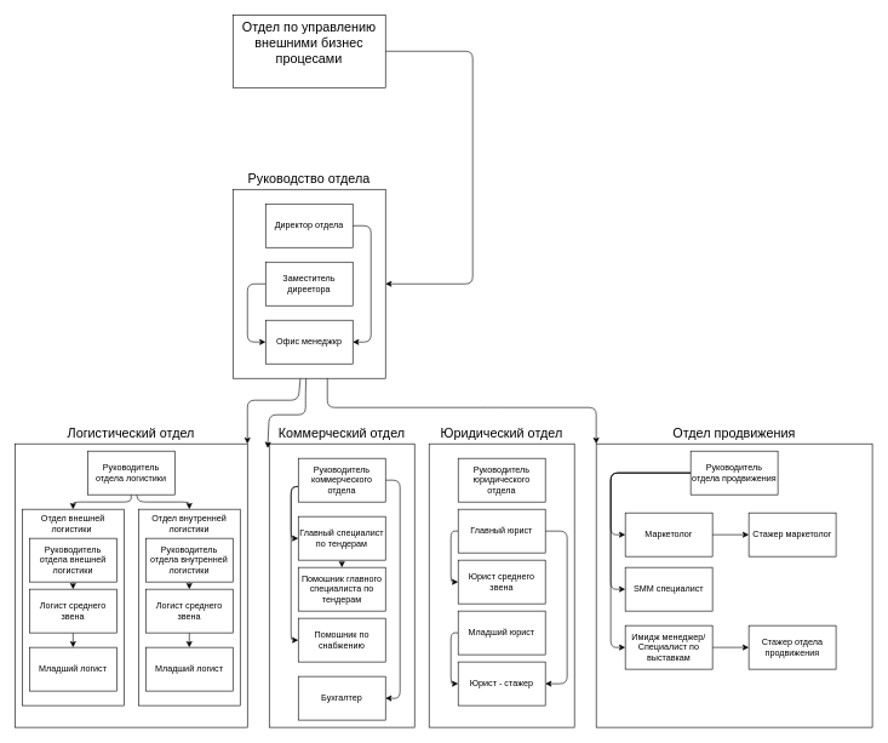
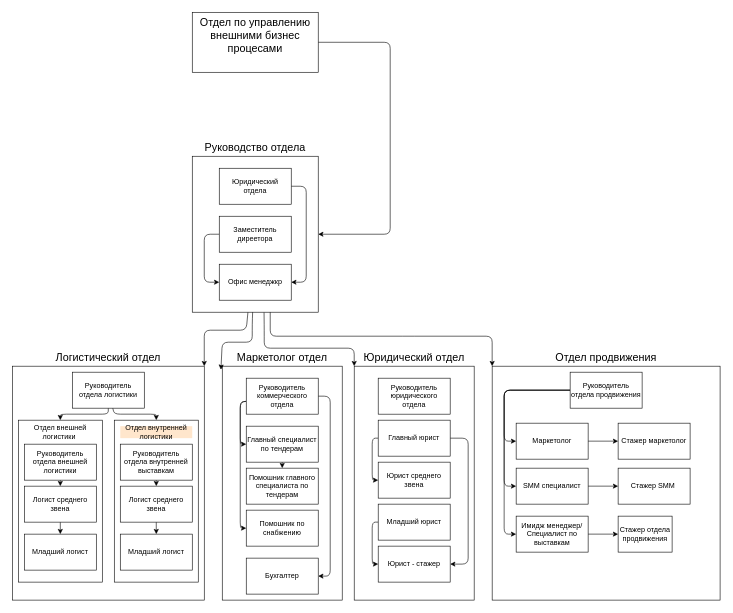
  <mxCell id="0" />
  <mxCell id="1" parent="0" />
  <mxCell id="2" style="edgeStyle=none;html=1;entryX=1;entryY=0.5;entryDx=0;entryDy=0;" parent="1" source="3" target="7" edge="1"><mxGeometry relative="1" as="geometry"><mxPoint x="640" y="70" as="targetPoint" /><Array as="points"><mxPoint x="650" y="70" /><mxPoint x="650" y="390" /></Array></mxGeometry></mxCell>
  <mxCell id="3" value="Отдел по управлению внешними бизнес процесами&lt;div&gt;&lt;br&gt;&lt;/div&gt;" style="rounded=0;whiteSpace=wrap;html=1;fontSize=18;" parent="1" vertex="1"><mxGeometry x="320" y="20" width="210" height="100" as="geometry" /></mxCell>
+ <mxCell id="4" style="edgeStyle=none;html=1;entryX=0;entryY=0;entryDx=0;entryDy=0;exitX=0.57;exitY=1.001;exitDx=0;exitDy=0;exitPerimeter=0;" parent="1" source="7" target="15" edge="1"><mxGeometry relative="1" as="geometry"><Array as="points"><mxPoint x="440" y="550" /><mxPoint x="440" y="580" /><mxPoint x="590" y="580" /></Array></mxGeometry></mxCell>
  <mxCell id="5" style="edgeStyle=none;html=1;entryX=0;entryY=0;entryDx=0;entryDy=0;exitX=0.619;exitY=0.992;exitDx=0;exitDy=0;exitPerimeter=0;" parent="1" source="7" target="16" edge="1"><mxGeometry relative="1" as="geometry"><Array as="points"><mxPoint x="450" y="560" /><mxPoint x="680" y="560" /><mxPoint x="820" y="560" /></Array></mxGeometry></mxCell>
  <mxCell id="6" style="edgeStyle=none;html=1;entryX=1;entryY=0;entryDx=0;entryDy=0;" parent="1" source="7" target="13" edge="1"><mxGeometry relative="1" as="geometry"><Array as="points"><mxPoint x="410" y="550" /><mxPoint x="340" y="550" /></Array></mxGeometry></mxCell>
  <mxCell id="7" value="Руководство отдела" style="rounded=0;whiteSpace=wrap;html=1;fontSize=18;labelPosition=center;verticalLabelPosition=top;align=center;verticalAlign=bottom;labelBorderColor=none;" parent="1" vertex="1"><mxGeometry x="320" y="260" width="210" height="260" as="geometry" /></mxCell>
  <mxCell id="8" style="edgeStyle=none;html=1;entryX=1;entryY=0.5;entryDx=0;entryDy=0;" parent="1" source="9" target="12" edge="1"><mxGeometry relative="1" as="geometry"><Array as="points"><mxPoint x="510" y="310" /><mxPoint x="510" y="470" /></Array></mxGeometry></mxCell>
- <mxCell id="9" value="Директор отдела" style="rounded=0;whiteSpace=wrap;html=1;" parent="1" vertex="1"><mxGeometry x="365" y="280" width="120" height="60" as="geometry" /></mxCell>
+ <mxCell id="9" value="Юридический отдела" style="rounded=0;whiteSpace=wrap;html=1;" parent="1" vertex="1"><mxGeometry x="365" y="280" width="120" height="60" as="geometry" /></mxCell>
  <mxCell id="10" style="edgeStyle=none;html=1;exitX=0;exitY=0.5;exitDx=0;exitDy=0;entryX=0;entryY=0.5;entryDx=0;entryDy=0;" parent="1" source="11" target="12" edge="1"><mxGeometry relative="1" as="geometry"><Array as="points"><mxPoint x="340" y="390" /><mxPoint x="340" y="470" /></Array></mxGeometry></mxCell>
  <mxCell id="11" value="Заместитель диреетора" style="rounded=0;whiteSpace=wrap;html=1;" parent="1" vertex="1"><mxGeometry x="365" y="360" width="120" height="60" as="geometry" /></mxCell>
  <mxCell id="12" value="Офис менеджкр" style="rounded=0;whiteSpace=wrap;html=1;" parent="1" vertex="1"><mxGeometry x="365" y="440" width="120" height="60" as="geometry" /></mxCell>
  <mxCell id="13" value="Логистический отдел" style="rounded=0;whiteSpace=wrap;html=1;labelPosition=center;verticalLabelPosition=top;align=center;verticalAlign=bottom;fontSize=18;" parent="1" vertex="1"><mxGeometry x="20" y="610" width="320" height="390" as="geometry" /></mxCell>
- <mxCell id="14" value="Коммерческий отдел" style="rounded=0;whiteSpace=wrap;html=1;fontSize=18;labelPosition=center;verticalLabelPosition=top;align=center;verticalAlign=bottom;" parent="1" vertex="1"><mxGeometry x="370" y="610" width="200" height="390" as="geometry" /></mxCell>
+ <mxCell id="14" value="Маркетолог отдел" style="rounded=0;whiteSpace=wrap;html=1;fontSize=18;labelPosition=center;verticalLabelPosition=top;align=center;verticalAlign=bottom;" parent="1" vertex="1"><mxGeometry x="370" y="610" width="200" height="390" as="geometry" /></mxCell>
  <mxCell id="15" value="Юридический отдел" style="rounded=0;whiteSpace=wrap;html=1;fontSize=18;labelPosition=center;verticalLabelPosition=top;align=center;verticalAlign=bottom;" parent="1" vertex="1"><mxGeometry x="590" y="610" width="200" height="390" as="geometry" /></mxCell>
  <mxCell id="16" value="Отдел продвижения" style="rounded=0;whiteSpace=wrap;html=1;fontSize=18;labelPosition=center;verticalLabelPosition=top;align=center;verticalAlign=bottom;" parent="1" vertex="1"><mxGeometry x="820" y="610" width="380" height="390" as="geometry" /></mxCell>
  <mxCell id="17" style="edgeStyle=none;html=1;entryX=0.5;entryY=0;entryDx=0;entryDy=0;" parent="1" source="19" target="37" edge="1"><mxGeometry relative="1" as="geometry"><Array as="points"><mxPoint x="180" y="690" /><mxPoint x="100" y="690" /></Array></mxGeometry></mxCell>
  <mxCell id="18" style="edgeStyle=none;html=1;entryX=0.5;entryY=0;entryDx=0;entryDy=0;" parent="1" source="19" target="38" edge="1"><mxGeometry relative="1" as="geometry"><Array as="points"><mxPoint x="190" y="690" /><mxPoint x="260" y="690" /></Array></mxGeometry></mxCell>
  <mxCell id="19" value="Руководитель отдела логистики" style="rounded=0;whiteSpace=wrap;html=1;" parent="1" vertex="1"><mxGeometry x="120" y="620" width="120" height="60" as="geometry" /></mxCell>
  <mxCell id="20" style="edgeStyle=none;html=1;entryX=0;entryY=0.5;entryDx=0;entryDy=0;" parent="1" source="23" target="52" edge="1"><mxGeometry relative="1" as="geometry"><Array as="points"><mxPoint x="400" y="670" /><mxPoint x="400" y="740" /></Array></mxGeometry></mxCell>
  <mxCell id="21" style="edgeStyle=none;html=1;entryX=1;entryY=0.5;entryDx=0;entryDy=0;" parent="1" source="23" target="53" edge="1"><mxGeometry relative="1" as="geometry"><Array as="points"><mxPoint x="550" y="660" /><mxPoint x="550" y="960" /></Array></mxGeometry></mxCell>
  <mxCell id="22" style="edgeStyle=none;html=1;entryX=0;entryY=0.5;entryDx=0;entryDy=0;" edge="1" parent="1" source="23" target="64"><mxGeometry relative="1" as="geometry"><Array as="points"><mxPoint x="400" y="670" /><mxPoint x="400" y="880" /></Array></mxGeometry></mxCell>
  <mxCell id="23" value="Руководитель коммерческого отдела" style="rounded=0;whiteSpace=wrap;html=1;" parent="1" vertex="1"><mxGeometry x="410" y="630" width="120" height="60" as="geometry" /></mxCell>
  <mxCell id="24" value="Руководитель юридического отдела" style="rounded=0;whiteSpace=wrap;html=1;" parent="1" vertex="1"><mxGeometry x="630" y="630" width="120" height="60" as="geometry" /></mxCell>
  <mxCell id="25" style="edgeStyle=none;html=1;entryX=0;entryY=0.5;entryDx=0;entryDy=0;" parent="1" source="28" target="56" edge="1"><mxGeometry relative="1" as="geometry"><Array as="points"><mxPoint x="840" y="650" /><mxPoint x="840" y="735" /></Array></mxGeometry></mxCell>
  <mxCell id="26" style="edgeStyle=none;html=1;entryX=0;entryY=0.5;entryDx=0;entryDy=0;" parent="1" source="28" target="58" edge="1"><mxGeometry relative="1" as="geometry"><Array as="points"><mxPoint x="840" y="650" /><mxPoint x="840" y="810" /></Array></mxGeometry></mxCell>
  <mxCell id="27" style="edgeStyle=none;html=1;entryX=0;entryY=0.5;entryDx=0;entryDy=0;" parent="1" source="28" target="60" edge="1"><mxGeometry relative="1" as="geometry"><Array as="points"><mxPoint x="840" y="650" /><mxPoint x="840" y="890" /></Array></mxGeometry></mxCell>
  <mxCell id="28" value="Руководитель отдела продвижения" style="rounded=0;whiteSpace=wrap;html=1;" parent="1" vertex="1"><mxGeometry x="950" y="620" width="120" height="60" as="geometry" /></mxCell>
  <mxCell id="29" style="edgeStyle=none;html=1;exitX=0;exitY=0.5;exitDx=0;exitDy=0;entryX=0;entryY=0.5;entryDx=0;entryDy=0;" parent="1" source="31" target="32" edge="1"><mxGeometry relative="1" as="geometry"><Array as="points"><mxPoint x="620" y="730" /><mxPoint x="620" y="800" /></Array></mxGeometry></mxCell>
  <mxCell id="30" style="edgeStyle=none;html=1;exitX=1;exitY=0.5;exitDx=0;exitDy=0;entryX=1;entryY=0.5;entryDx=0;entryDy=0;" parent="1" source="31" target="35" edge="1"><mxGeometry relative="1" as="geometry"><Array as="points"><mxPoint x="780" y="730" /><mxPoint x="780" y="940" /></Array></mxGeometry></mxCell>
  <mxCell id="31" value="Главный юрист" style="rounded=0;whiteSpace=wrap;html=1;" parent="1" vertex="1"><mxGeometry x="630" y="700" width="120" height="60" as="geometry" /></mxCell>
  <mxCell id="32" value="Юрист среднего звена" style="rounded=0;whiteSpace=wrap;html=1;" parent="1" vertex="1"><mxGeometry x="630" y="770" width="120" height="60" as="geometry" /></mxCell>
  <mxCell id="33" style="edgeStyle=none;html=1;entryX=0;entryY=0.5;entryDx=0;entryDy=0;" parent="1" source="34" target="35" edge="1"><mxGeometry relative="1" as="geometry"><Array as="points"><mxPoint x="620" y="870" /><mxPoint x="620" y="940" /></Array></mxGeometry></mxCell>
  <mxCell id="34" value="Младший юрист" style="rounded=0;whiteSpace=wrap;html=1;" parent="1" vertex="1"><mxGeometry x="630" y="840" width="120" height="60" as="geometry" /></mxCell>
  <mxCell id="35" value="Юрист - стажер" style="rounded=0;whiteSpace=wrap;html=1;" parent="1" vertex="1"><mxGeometry x="630" y="910" width="120" height="60" as="geometry" /></mxCell>
  <mxCell id="36" style="edgeStyle=none;html=1;entryX=-0.011;entryY=0.015;entryDx=0;entryDy=0;entryPerimeter=0;" parent="1" source="7" target="14" edge="1"><mxGeometry relative="1" as="geometry"><Array as="points"><mxPoint x="420" y="540" /><mxPoint x="420" y="570" /><mxPoint x="370" y="570" /></Array></mxGeometry></mxCell>
  <mxCell id="37" value="" style="rounded=0;whiteSpace=wrap;html=1;" parent="1" vertex="1"><mxGeometry x="30" y="700" width="140" height="270" as="geometry" /></mxCell>
  <mxCell id="38" value="" style="rounded=0;whiteSpace=wrap;html=1;" parent="1" vertex="1"><mxGeometry x="190" y="700" width="140" height="270" as="geometry" /></mxCell>
  <mxCell id="39" value="Отдел внешней логистики&amp;nbsp;" style="rounded=0;whiteSpace=wrap;html=1;strokeColor=none;" parent="1" vertex="1"><mxGeometry x="40" y="705" width="120" height="30" as="geometry" /></mxCell>
- <mxCell id="40" value="Отдел внутренней логистики" style="rounded=0;whiteSpace=wrap;html=1;strokeColor=none;" parent="1" vertex="1"><mxGeometry x="200" y="710" width="120" height="20" as="geometry" /></mxCell>
+ <mxCell id="40" value="Отдел внутренней логистики" style="rounded=0;whiteSpace=wrap;html=1;strokeColor=none;fillColor=#ffe6cc;" parent="1" vertex="1"><mxGeometry x="200" y="710" width="120" height="20" as="geometry" /></mxCell>
  <mxCell id="41" style="edgeStyle=none;html=1;entryX=0.5;entryY=0;entryDx=0;entryDy=0;" parent="1" source="42" target="46" edge="1"><mxGeometry relative="1" as="geometry" /></mxCell>
  <mxCell id="42" value="Руководитель отдела внешней логистики" style="rounded=0;whiteSpace=wrap;html=1;" parent="1" vertex="1"><mxGeometry x="40" y="740" width="120" height="60" as="geometry" /></mxCell>
  <mxCell id="43" style="edgeStyle=none;html=1;entryX=0.5;entryY=0;entryDx=0;entryDy=0;" parent="1" source="44" target="48" edge="1"><mxGeometry relative="1" as="geometry" /></mxCell>
- <mxCell id="44" value="Руководитель отдела внутренней логистики" style="rounded=0;whiteSpace=wrap;html=1;" parent="1" vertex="1"><mxGeometry x="200" y="740" width="120" height="60" as="geometry" /></mxCell>
+ <mxCell id="44" value="Руководитель отдела внутренней выставкам" style="rounded=0;whiteSpace=wrap;html=1;" parent="1" vertex="1"><mxGeometry x="200" y="740" width="120" height="60" as="geometry" /></mxCell>
  <mxCell id="45" style="edgeStyle=none;html=1;entryX=0.5;entryY=0;entryDx=0;entryDy=0;" parent="1" source="46" target="49" edge="1"><mxGeometry relative="1" as="geometry" /></mxCell>
  <mxCell id="46" value="Логист среднего звена" style="rounded=0;whiteSpace=wrap;html=1;" parent="1" vertex="1"><mxGeometry x="40" y="810" width="120" height="60" as="geometry" /></mxCell>
  <mxCell id="47" style="edgeStyle=none;html=1;entryX=0.5;entryY=0;entryDx=0;entryDy=0;" parent="1" source="48" target="50" edge="1"><mxGeometry relative="1" as="geometry" /></mxCell>
  <mxCell id="48" value="Логист среднего звена" style="rounded=0;whiteSpace=wrap;html=1;" parent="1" vertex="1"><mxGeometry x="200" y="810" width="120" height="60" as="geometry" /></mxCell>
  <mxCell id="49" value="Младший логист" style="rounded=0;whiteSpace=wrap;html=1;" parent="1" vertex="1"><mxGeometry x="40" y="890" width="120" height="60" as="geometry" /></mxCell>
  <mxCell id="50" value="Младший логист" style="rounded=0;whiteSpace=wrap;html=1;" parent="1" vertex="1"><mxGeometry x="200" y="890" width="120" height="60" as="geometry" /></mxCell>
  <mxCell id="51" style="edgeStyle=none;html=1;entryX=0.5;entryY=0;entryDx=0;entryDy=0;" parent="1" source="52" target="54" edge="1"><mxGeometry relative="1" as="geometry" /></mxCell>
  <mxCell id="52" value="Главный специалист по тендерам" style="rounded=0;whiteSpace=wrap;html=1;" parent="1" vertex="1"><mxGeometry x="410" y="710" width="120" height="60" as="geometry" /></mxCell>
  <mxCell id="53" value="Бухгалтер" style="rounded=0;whiteSpace=wrap;html=1;" parent="1" vertex="1"><mxGeometry x="410" y="930" width="120" height="60" as="geometry" /></mxCell>
  <mxCell id="54" value="Помошник главного специалиста по тендерам" style="rounded=0;whiteSpace=wrap;html=1;" parent="1" vertex="1"><mxGeometry x="410" y="780" width="120" height="60" as="geometry" /></mxCell>
  <mxCell id="55" style="edgeStyle=none;html=1;entryX=0;entryY=0.5;entryDx=0;entryDy=0;" parent="1" source="56" target="61" edge="1"><mxGeometry relative="1" as="geometry" /></mxCell>
  <mxCell id="56" value="Маркетолог" style="rounded=0;whiteSpace=wrap;html=1;" parent="1" vertex="1"><mxGeometry x="860" y="705" width="120" height="60" as="geometry" /></mxCell>
+ <mxCell id="57" style="edgeStyle=none;html=1;entryX=0;entryY=0.5;entryDx=0;entryDy=0;" parent="1" source="58" target="62" edge="1"><mxGeometry relative="1" as="geometry" /></mxCell>
  <mxCell id="58" value="SMM специалист" style="rounded=0;whiteSpace=wrap;html=1;" parent="1" vertex="1"><mxGeometry x="860" y="780" width="120" height="60" as="geometry" /></mxCell>
  <mxCell id="59" style="edgeStyle=none;html=1;entryX=0;entryY=0.5;entryDx=0;entryDy=0;" parent="1" source="60" target="63" edge="1"><mxGeometry relative="1" as="geometry" /></mxCell>
  <mxCell id="60" value="Имидж менеджер/ Cпециалист по выставкам" style="rounded=0;whiteSpace=wrap;html=1;" parent="1" vertex="1"><mxGeometry x="860" y="860" width="120" height="60" as="geometry" /></mxCell>
  <mxCell id="61" value="Стажер маркетолог" style="rounded=0;whiteSpace=wrap;html=1;" parent="1" vertex="1"><mxGeometry x="1030" y="705" width="120" height="60" as="geometry" /></mxCell>
- <mxCell id="63" value="Стажер отдела продвижения" style="rounded=0;whiteSpace=wrap;html=1;" parent="1" vertex="1"><mxGeometry x="1030" y="860" width="120" height="60" as="geometry" /></mxCell>
+ <mxCell id="62" value="Стажер SMM&amp;nbsp;" style="rounded=0;whiteSpace=wrap;html=1;" parent="1" vertex="1"><mxGeometry x="1030" y="780" width="120" height="60" as="geometry" /></mxCell>
+ <mxCell id="63" value="Стажер отдела продвижения" style="rounded=0;whiteSpace=wrap;html=1;" parent="1" vertex="1"><mxGeometry x="1030" y="860" width="90" height="60" as="geometry" /></mxCell>
  <mxCell id="64" value="Помошник по снабжению" style="rounded=0;whiteSpace=wrap;html=1;" vertex="1" parent="1"><mxGeometry x="410" y="850" width="120" height="60" as="geometry" /></mxCell>
